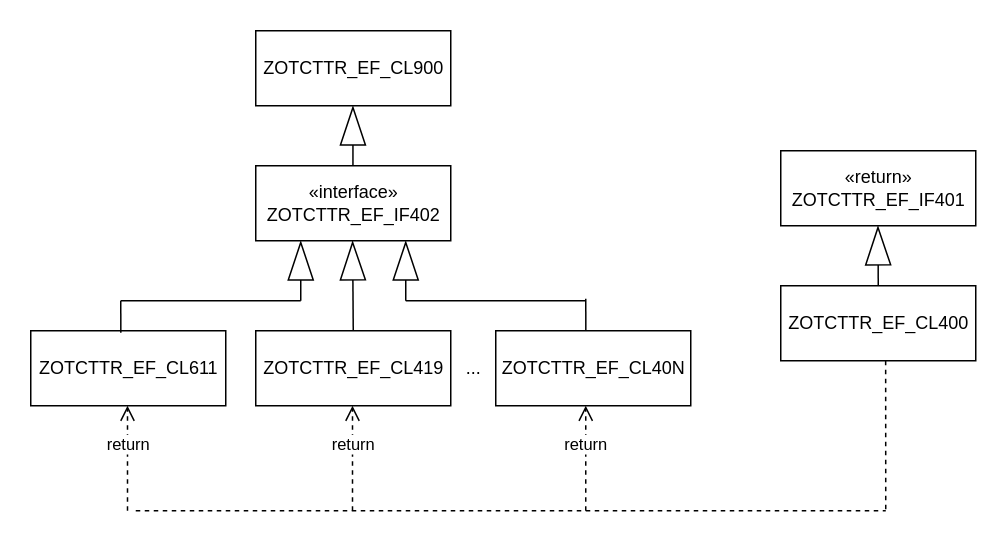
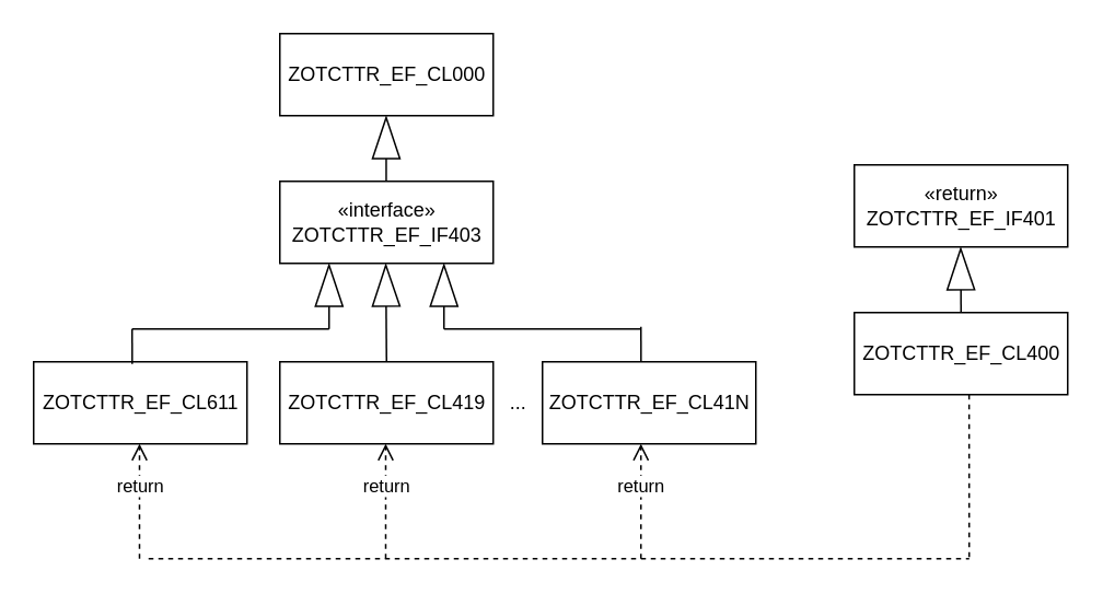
  <mxCell id="0" />
  <mxCell id="1" parent="0" />
- <mxCell id="2" value="ZOTCTTR_EF_CL900" style="html=1;" parent="1" vertex="1"><mxGeometry x="170" y="20" width="130" height="50" as="geometry" /></mxCell>
+ <mxCell id="2" value="ZOTCTTR_EF_CL000" style="html=1;" parent="1" vertex="1"><mxGeometry x="170" y="20" width="130" height="50" as="geometry" /></mxCell>
  <mxCell id="3" style="edgeStyle=orthogonalEdgeStyle;rounded=0;orthogonalLoop=1;jettySize=auto;html=1;exitX=0.5;exitY=1;exitDx=0;exitDy=0;" parent="1" source="2" target="2" edge="1"><mxGeometry relative="1" as="geometry" /></mxCell>
- <mxCell id="4" value="«interface»&lt;br&gt;ZOTCTTR_EF_IF402" style="html=1;" parent="1" vertex="1"><mxGeometry x="170" y="110" width="130" height="50" as="geometry" /></mxCell>
+ <mxCell id="4" value="«interface»&lt;br&gt;ZOTCTTR_EF_IF403" style="html=1;" parent="1" vertex="1"><mxGeometry x="170" y="110" width="130" height="50" as="geometry" /></mxCell>
  <mxCell id="5" value="ZOTCTTR_EF_CL611" style="html=1;" parent="1" vertex="1"><mxGeometry x="20" y="220" width="130" height="50" as="geometry" /></mxCell>
  <mxCell id="6" value="ZOTCTTR_EF_CL419" style="html=1;" parent="1" vertex="1"><mxGeometry x="170" y="220" width="130" height="50" as="geometry" /></mxCell>
  <mxCell id="7" value="..." style="text;html=1;align=center;verticalAlign=middle;resizable=0;points=[];autosize=1;strokeColor=none;" parent="1" vertex="1"><mxGeometry x="300" y="235" width="30" height="20" as="geometry" /></mxCell>
- <mxCell id="8" value="ZOTCTTR_EF_CL40N" style="html=1;" parent="1" vertex="1"><mxGeometry x="330" y="220" width="130" height="50" as="geometry" /></mxCell>
+ <mxCell id="8" value="ZOTCTTR_EF_CL41N" style="html=1;" parent="1" vertex="1"><mxGeometry x="330" y="220" width="130" height="50" as="geometry" /></mxCell>
  <mxCell id="9" value="«return»&lt;br&gt;ZOTCTTR_EF_IF401" style="html=1;" parent="1" vertex="1"><mxGeometry x="520" y="100" width="130" height="50" as="geometry" /></mxCell>
  <mxCell id="10" value="ZOTCTTR_EF_CL400" style="html=1;" parent="1" vertex="1"><mxGeometry x="520" y="190" width="130" height="50" as="geometry" /></mxCell>
  <mxCell id="11" value="return" style="html=1;verticalAlign=bottom;endArrow=open;dashed=1;endSize=8;" parent="1" edge="1"><mxGeometry relative="1" as="geometry"><mxPoint x="390" y="340" as="sourcePoint" /><mxPoint x="390" y="270" as="targetPoint" /></mxGeometry></mxCell>
  <mxCell id="12" value="return" style="html=1;verticalAlign=bottom;endArrow=open;dashed=1;endSize=8;" parent="1" edge="1"><mxGeometry relative="1" as="geometry"><mxPoint x="234.5" y="340" as="sourcePoint" /><mxPoint x="234.5" y="270" as="targetPoint" /></mxGeometry></mxCell>
  <mxCell id="13" value="return" style="html=1;verticalAlign=bottom;endArrow=open;dashed=1;endSize=8;" parent="1" edge="1"><mxGeometry relative="1" as="geometry"><mxPoint x="84.5" y="340" as="sourcePoint" /><mxPoint x="84.5" y="270" as="targetPoint" /></mxGeometry></mxCell>
  <mxCell id="14" value="" style="endArrow=none;dashed=1;html=1;" parent="1" edge="1"><mxGeometry width="50" height="50" relative="1" as="geometry"><mxPoint x="90" y="340" as="sourcePoint" /><mxPoint x="590" y="340" as="targetPoint" /></mxGeometry></mxCell>
  <mxCell id="15" value="" style="endArrow=none;dashed=1;html=1;exitX=0.538;exitY=1;exitDx=0;exitDy=0;exitPerimeter=0;" parent="1" source="10" edge="1"><mxGeometry width="50" height="50" relative="1" as="geometry"><mxPoint x="590" y="290" as="sourcePoint" /><mxPoint x="590" y="340" as="targetPoint" /></mxGeometry></mxCell>
  <mxCell id="16" value="" style="endArrow=blockThin;endFill=0;endSize=24;html=1;" parent="1" edge="1"><mxGeometry width="160" relative="1" as="geometry"><mxPoint x="234.8" y="110" as="sourcePoint" /><mxPoint x="234.8" y="70" as="targetPoint" /></mxGeometry></mxCell>
  <mxCell id="17" value="" style="endArrow=blockThin;endFill=0;endSize=24;html=1;exitX=0.5;exitY=0;exitDx=0;exitDy=0;" parent="1" source="6" edge="1"><mxGeometry width="160" relative="1" as="geometry"><mxPoint x="234.58" y="210" as="sourcePoint" /><mxPoint x="234.58" y="160" as="targetPoint" /></mxGeometry></mxCell>
  <mxCell id="18" value="" style="endArrow=blockThin;endFill=0;endSize=24;html=1;" parent="1" edge="1"><mxGeometry width="160" relative="1" as="geometry"><mxPoint x="200" y="200" as="sourcePoint" /><mxPoint x="200" y="160" as="targetPoint" /></mxGeometry></mxCell>
  <mxCell id="19" value="" style="endArrow=none;html=1;exitX=0.462;exitY=0.028;exitDx=0;exitDy=0;exitPerimeter=0;" parent="1" source="5" edge="1"><mxGeometry width="50" height="50" relative="1" as="geometry"><mxPoint x="130" y="280" as="sourcePoint" /><mxPoint x="80" y="200" as="targetPoint" /></mxGeometry></mxCell>
  <mxCell id="20" value="" style="endArrow=none;html=1;" parent="1" edge="1"><mxGeometry width="50" height="50" relative="1" as="geometry"><mxPoint x="80" y="200" as="sourcePoint" /><mxPoint x="200" y="200" as="targetPoint" /></mxGeometry></mxCell>
  <mxCell id="21" value="" style="endArrow=none;html=1;" parent="1" edge="1"><mxGeometry width="50" height="50" relative="1" as="geometry"><mxPoint x="270" y="200" as="sourcePoint" /><mxPoint x="390" y="200" as="targetPoint" /></mxGeometry></mxCell>
  <mxCell id="22" value="" style="endArrow=none;html=1;exitX=0.462;exitY=0.028;exitDx=0;exitDy=0;exitPerimeter=0;" parent="1" edge="1"><mxGeometry width="50" height="50" relative="1" as="geometry"><mxPoint x="390.06" y="220" as="sourcePoint" /><mxPoint x="390" y="198.6" as="targetPoint" /></mxGeometry></mxCell>
  <mxCell id="23" value="" style="endArrow=blockThin;endFill=0;endSize=24;html=1;" parent="1" edge="1"><mxGeometry width="160" relative="1" as="geometry"><mxPoint x="270" y="200" as="sourcePoint" /><mxPoint x="270" y="160" as="targetPoint" /></mxGeometry></mxCell>
  <mxCell id="24" value="" style="endArrow=blockThin;endFill=0;endSize=24;html=1;exitX=0.5;exitY=0;exitDx=0;exitDy=0;" parent="1" source="10" edge="1"><mxGeometry width="160" relative="1" as="geometry"><mxPoint x="584.83" y="190" as="sourcePoint" /><mxPoint x="584.83" y="150" as="targetPoint" /></mxGeometry></mxCell>
